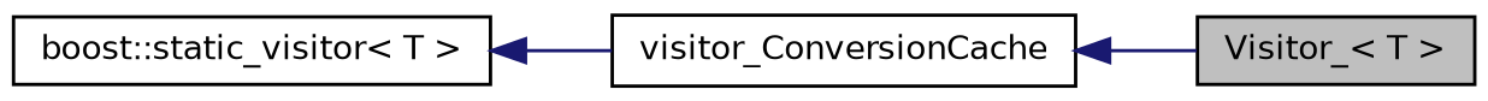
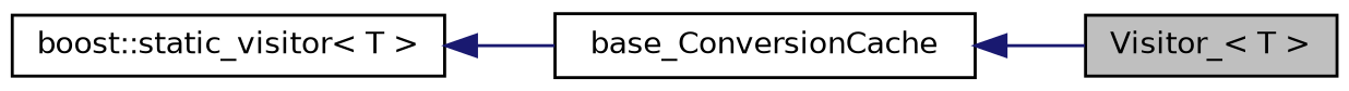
  digraph {
    rankdir=LR
    node [color=black fillcolor=white fontname=Helvetica fontsize=10 shape=record style=filled]
    edge [color=midnightblue dir=back fontname=Helvetica fontsize=10 labelfontname=Helvetica labelfontsize=10 style=solid]
    n1 [fillcolor=grey75 fontcolor=black height=0.2 label="Visitor_\< T \>" width=0.4]
    n2 [height=0.2 label="boost::static_visitor\< T \>" width=0.4]
-   n3 [height=0.2 label=visitor_ConversionCache width=0.4]
+   n3 [height=0.2 label=base_ConversionCache width=0.4]
    n2 -> n3
    n3 -> n1
  }
